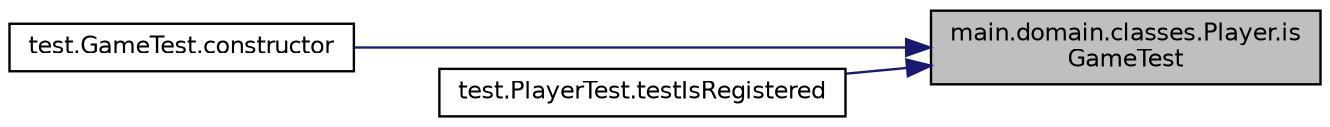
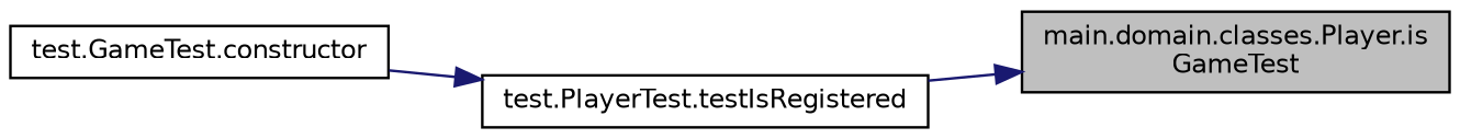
  digraph {
    rankdir=RL
    node [color=black fillcolor=white fontname=Helvetica fontsize=10 shape=record style=filled]
    edge [color=midnightblue dir=back fontname=Helvetica fontsize=10 labelfontname=Helvetica labelfontsize=10 style=solid]
    n1 [fillcolor=grey75 fontcolor=black height=0.2 label="main.domain.classes.Player.is\lGameTest" width=0.4]
    n2 [height=0.2 label="test.GameTest.constructor" width=0.4]
    n3 [height=0.2 label="test.PlayerTest.testIsRegistered" width=0.4]
-   n1 -> n2
+   n3 -> n2
    n1 -> n3
  }
